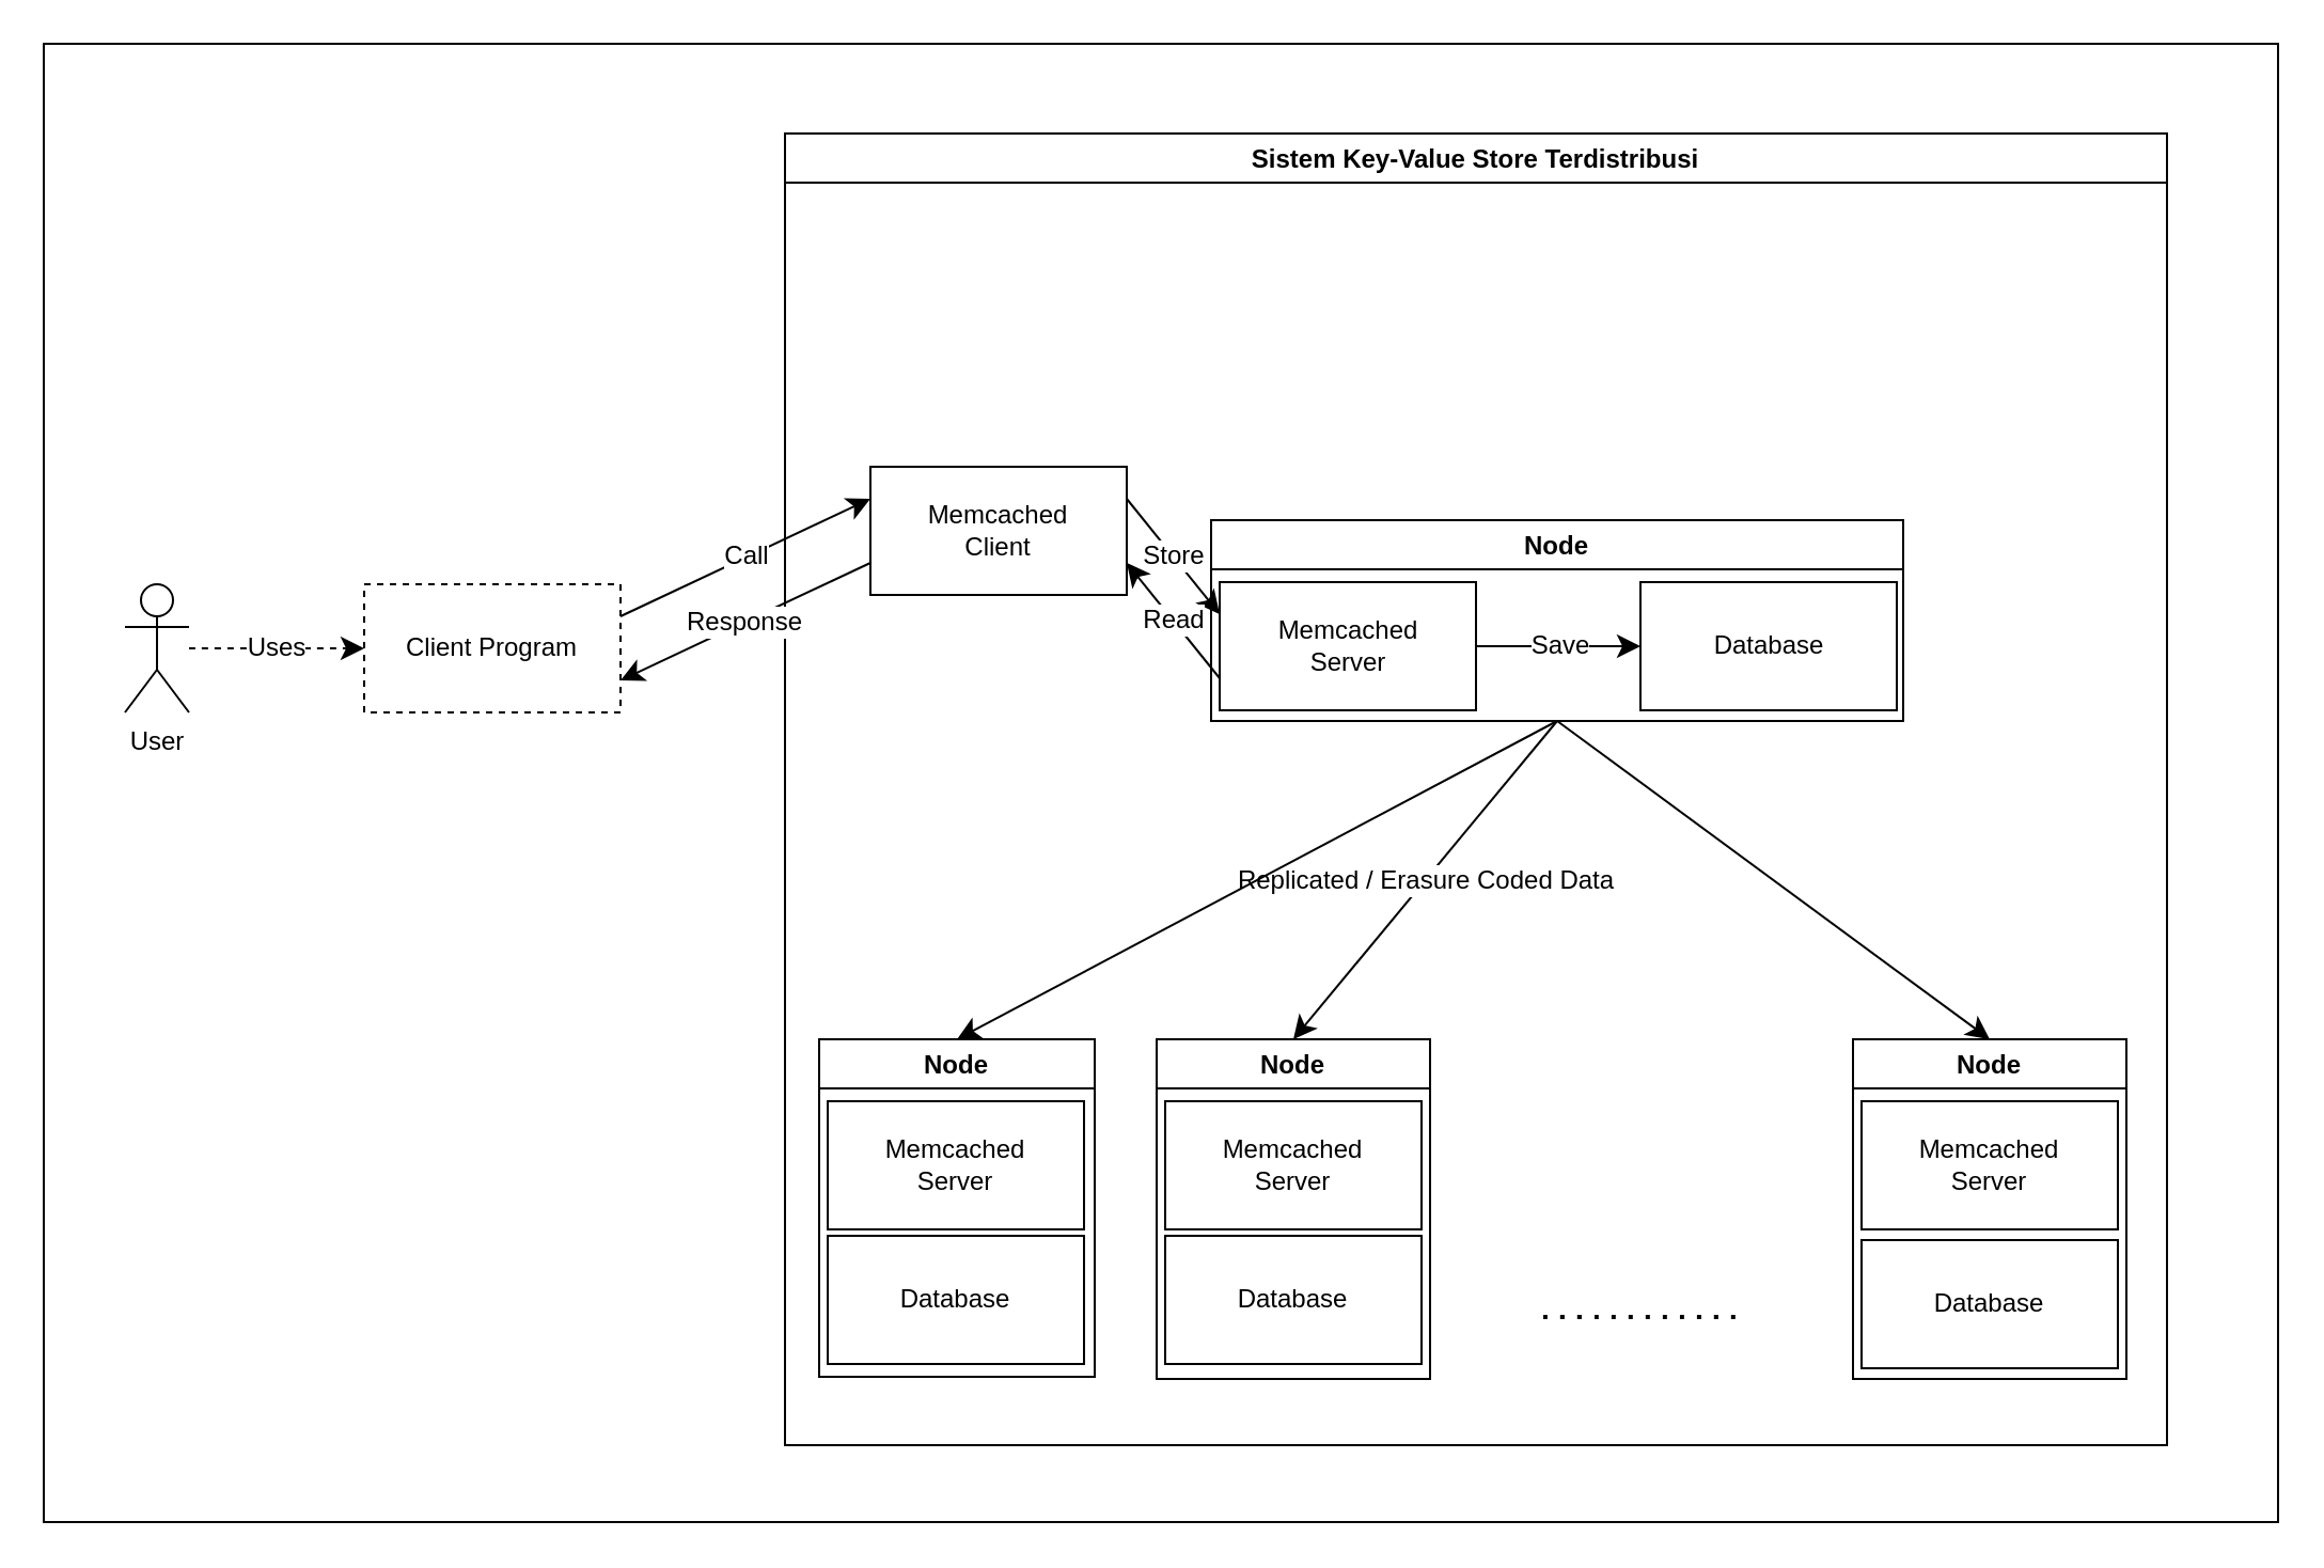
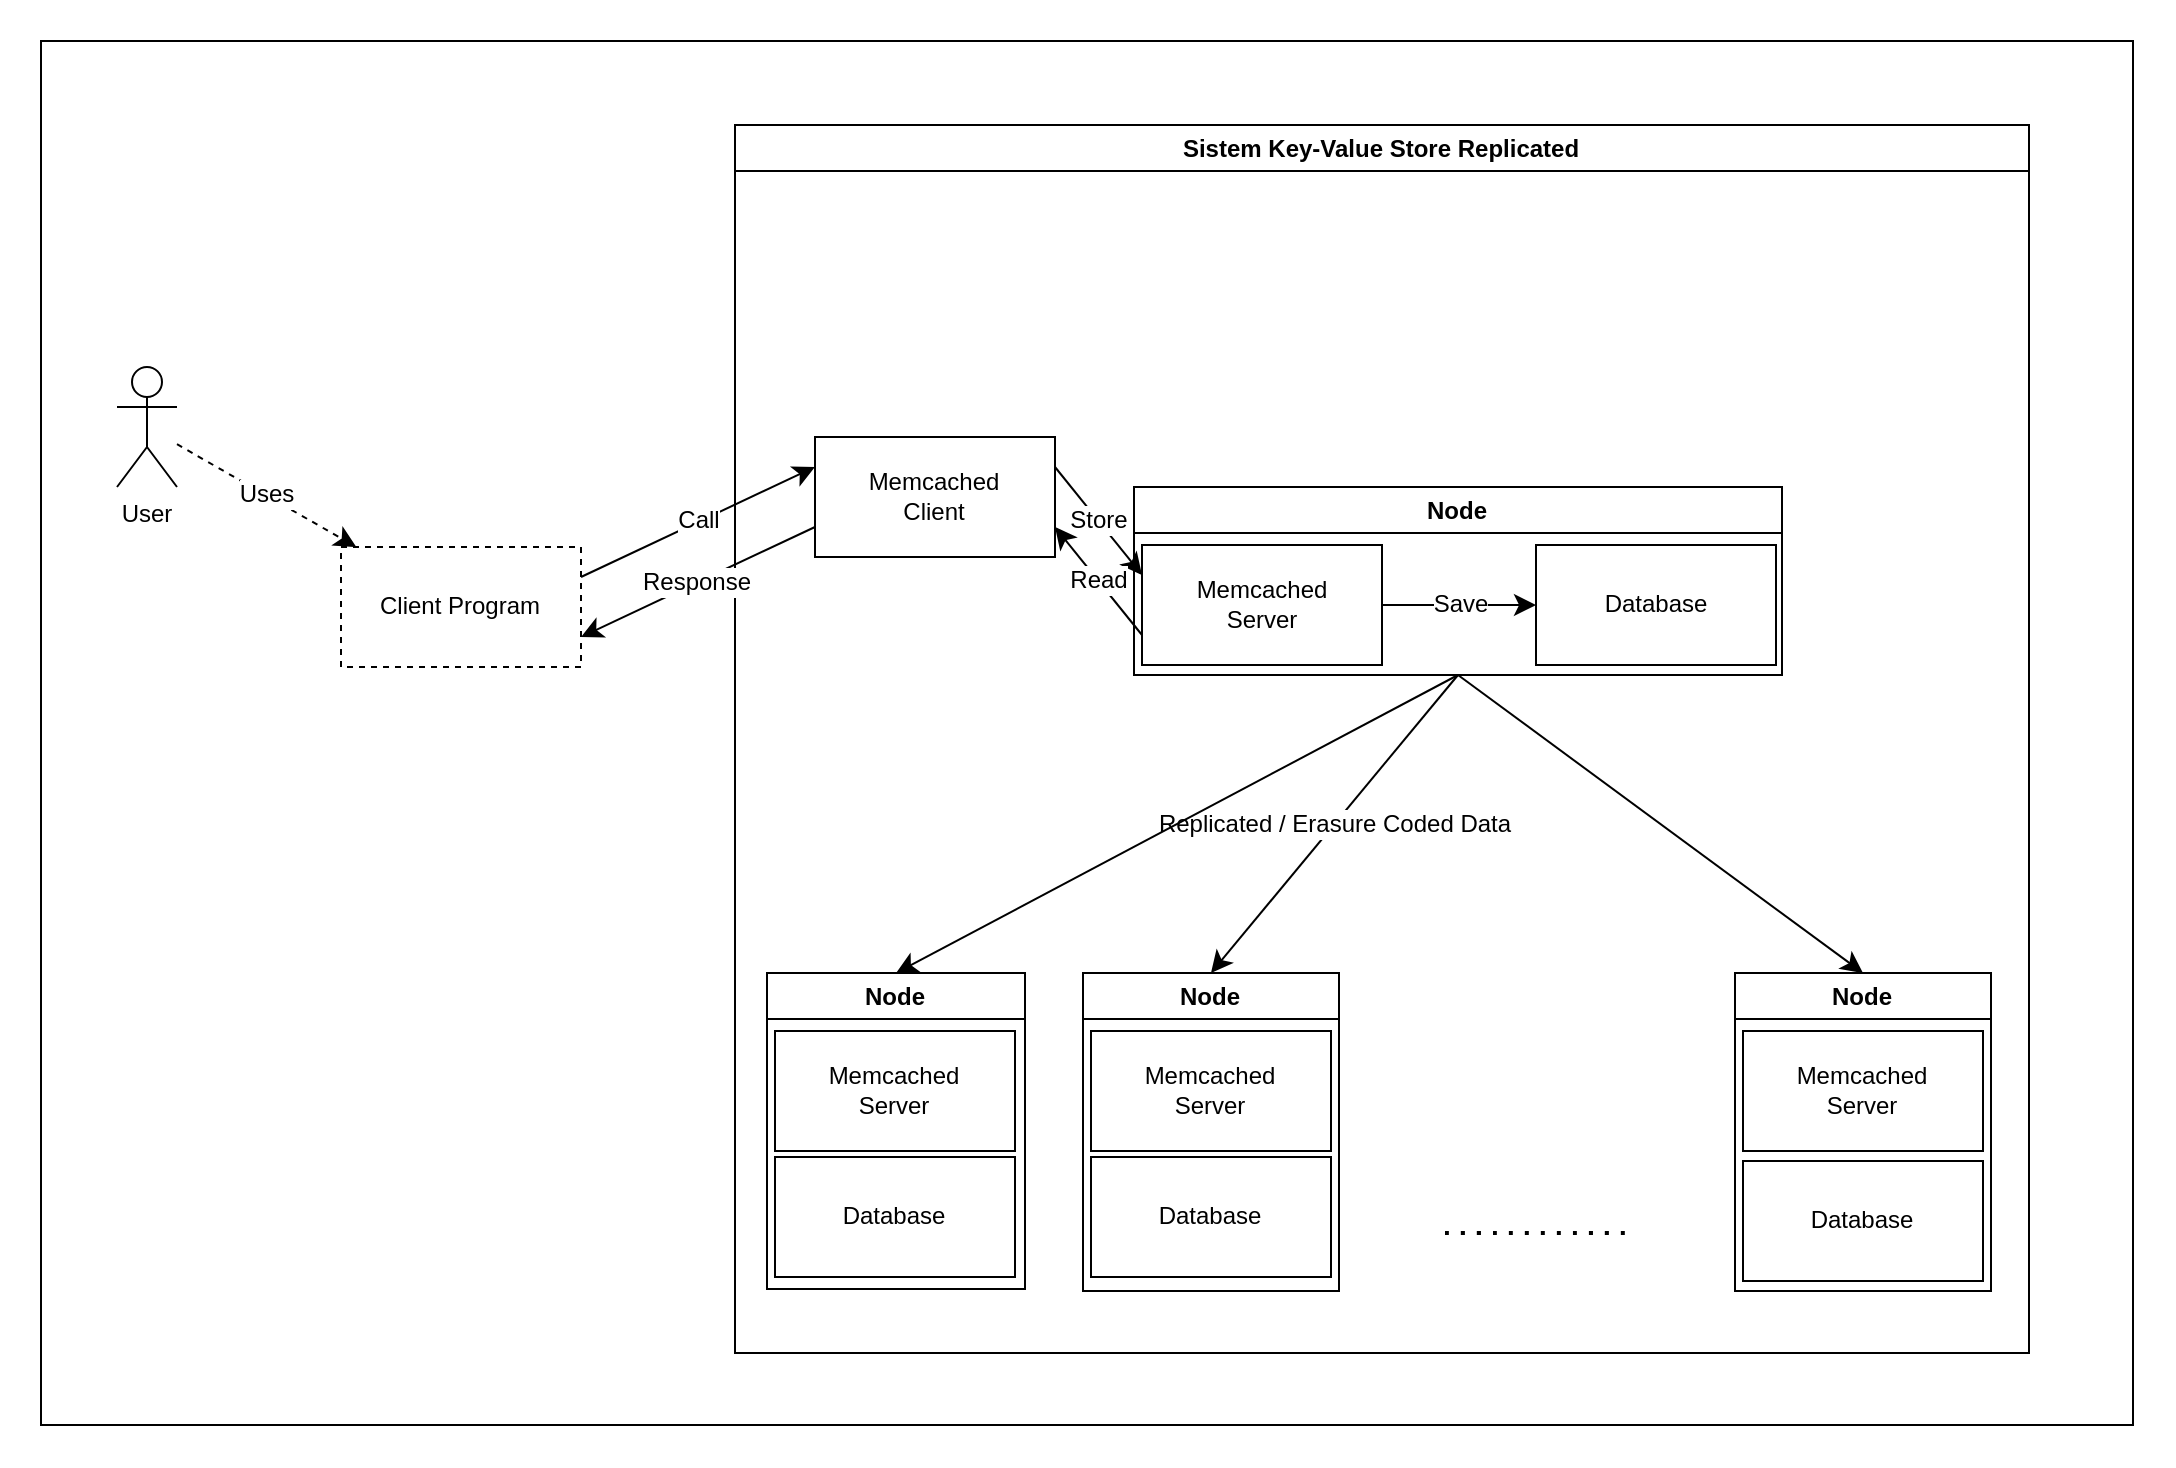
  <mxCell id="0" />
  <mxCell id="1" parent="0" />
  <mxCell id="2" value="" style="rounded=0;whiteSpace=wrap;html=1;" vertex="1" parent="1"><mxGeometry x="20" y="20" width="1046" height="692" as="geometry" /></mxCell>
- <mxCell id="3" value="Sistem Key-Value Store Terdistribusi" style="swimlane;" vertex="1" parent="1"><mxGeometry x="367" y="62" width="647" height="614" as="geometry" /></mxCell>
+ <mxCell id="3" value="Sistem Key-Value Store Replicated" style="swimlane;" vertex="1" parent="1"><mxGeometry x="367" y="62" width="647" height="614" as="geometry" /></mxCell>
  <mxCell id="4" value="Node" style="swimlane;" vertex="1" parent="3"><mxGeometry x="199.5" y="181" width="324" height="94" as="geometry" /></mxCell>
  <mxCell id="5" value="Save" style="edgeStyle=none;curved=1;rounded=0;orthogonalLoop=1;jettySize=auto;html=1;fontSize=12;startSize=8;endSize=8;" edge="1" parent="4" source="6" target="7"><mxGeometry relative="1" as="geometry" /></mxCell>
  <mxCell id="6" value="Memcached&lt;br&gt;Server" style="rounded=0;whiteSpace=wrap;html=1;" vertex="1" parent="4"><mxGeometry x="4" y="29" width="120" height="60" as="geometry" /></mxCell>
  <mxCell id="7" value="Database" style="rounded=0;whiteSpace=wrap;html=1;" vertex="1" parent="4"><mxGeometry x="201" y="29" width="120" height="60" as="geometry" /></mxCell>
  <mxCell id="8" value="Node" style="swimlane;" vertex="1" parent="3"><mxGeometry x="16" y="424" width="129" height="158" as="geometry" /></mxCell>
  <mxCell id="9" value="Memcached&lt;br&gt;Server" style="rounded=0;whiteSpace=wrap;html=1;" vertex="1" parent="8"><mxGeometry x="4" y="29" width="120" height="60" as="geometry" /></mxCell>
  <mxCell id="10" value="Database" style="rounded=0;whiteSpace=wrap;html=1;" vertex="1" parent="8"><mxGeometry x="4" y="92" width="120" height="60" as="geometry" /></mxCell>
  <mxCell id="11" value="" style="endArrow=none;dashed=1;html=1;dashPattern=1 3;strokeWidth=2;rounded=0;fontSize=12;startSize=8;endSize=8;curved=1;" edge="1" parent="3"><mxGeometry width="50" height="50" relative="1" as="geometry"><mxPoint x="355" y="554" as="sourcePoint" /><mxPoint x="451" y="554" as="targetPoint" /></mxGeometry></mxCell>
  <mxCell id="12" value="Node" style="swimlane;" vertex="1" parent="3"><mxGeometry x="500" y="424" width="128" height="159" as="geometry" /></mxCell>
  <mxCell id="13" value="Memcached&lt;br&gt;Server" style="rounded=0;whiteSpace=wrap;html=1;" vertex="1" parent="12"><mxGeometry x="4" y="29" width="120" height="60" as="geometry" /></mxCell>
  <mxCell id="14" value="Database" style="rounded=0;whiteSpace=wrap;html=1;" vertex="1" parent="12"><mxGeometry x="4" y="94" width="120" height="60" as="geometry" /></mxCell>
  <mxCell id="15" style="edgeStyle=none;curved=1;rounded=0;orthogonalLoop=1;jettySize=auto;html=1;exitX=0.75;exitY=0;exitDx=0;exitDy=0;fontSize=12;startSize=8;endSize=8;" edge="1" parent="3" source="12" target="12"><mxGeometry relative="1" as="geometry" /></mxCell>
  <mxCell id="16" value="Node" style="swimlane;" vertex="1" parent="3"><mxGeometry x="174" y="424" width="128" height="159" as="geometry" /></mxCell>
  <mxCell id="17" value="Memcached&lt;br&gt;Server" style="rounded=0;whiteSpace=wrap;html=1;" vertex="1" parent="16"><mxGeometry x="4" y="29" width="120" height="60" as="geometry" /></mxCell>
  <mxCell id="18" value="Database" style="rounded=0;whiteSpace=wrap;html=1;" vertex="1" parent="16"><mxGeometry x="4" y="92" width="120" height="60" as="geometry" /></mxCell>
  <mxCell id="19" value="Replicated / Erasure Coded Data" style="endArrow=classic;html=1;rounded=0;fontSize=12;startSize=8;endSize=8;curved=1;exitX=0.5;exitY=1;exitDx=0;exitDy=0;entryX=0.5;entryY=0;entryDx=0;entryDy=0;" edge="1" parent="3" source="4" target="16"><mxGeometry width="50" height="50" relative="1" as="geometry"><mxPoint x="276" y="376" as="sourcePoint" /><mxPoint x="326" y="326" as="targetPoint" /></mxGeometry></mxCell>
  <mxCell id="20" value="" style="endArrow=classic;html=1;rounded=0;fontSize=12;startSize=8;endSize=8;curved=1;exitX=0.5;exitY=1;exitDx=0;exitDy=0;entryX=0.5;entryY=0;entryDx=0;entryDy=0;" edge="1" parent="3" source="4" target="12"><mxGeometry width="50" height="50" relative="1" as="geometry"><mxPoint x="276" y="376" as="sourcePoint" /><mxPoint x="326" y="326" as="targetPoint" /></mxGeometry></mxCell>
  <mxCell id="21" value="" style="endArrow=classic;html=1;rounded=0;fontSize=12;startSize=8;endSize=8;curved=1;exitX=0.5;exitY=1;exitDx=0;exitDy=0;entryX=0.5;entryY=0;entryDx=0;entryDy=0;" edge="1" parent="3" source="4" target="8"><mxGeometry width="50" height="50" relative="1" as="geometry"><mxPoint x="276" y="376" as="sourcePoint" /><mxPoint x="326" y="326" as="targetPoint" /></mxGeometry></mxCell>
  <mxCell id="22" value="Uses" style="edgeStyle=none;curved=1;rounded=0;orthogonalLoop=1;jettySize=auto;html=1;fontSize=12;startSize=8;endSize=8;dashed=1;" edge="1" parent="1" source="23" target="25"><mxGeometry relative="1" as="geometry" /></mxCell>
- <mxCell id="23" value="User" style="shape=umlActor;verticalLabelPosition=bottom;verticalAlign=top;html=1;outlineConnect=0;" vertex="1" parent="1"><mxGeometry x="58" y="273" width="30" height="60" as="geometry" /></mxCell>
+ <mxCell id="23" value="User" style="shape=umlActor;verticalLabelPosition=bottom;verticalAlign=top;html=1;outlineConnect=0;" vertex="1" parent="1"><mxGeometry x="58" y="183" width="30" height="60" as="geometry" /></mxCell>
  <mxCell id="24" value="Call" style="edgeStyle=none;curved=1;rounded=0;orthogonalLoop=1;jettySize=auto;html=1;fontSize=12;startSize=8;endSize=8;exitX=1;exitY=0.25;exitDx=0;exitDy=0;entryX=0;entryY=0.25;entryDx=0;entryDy=0;" edge="1" parent="1" source="25" target="27"><mxGeometry relative="1" as="geometry" /></mxCell>
  <mxCell id="25" value="Client Program" style="rounded=0;whiteSpace=wrap;html=1;dashed=1;" vertex="1" parent="1"><mxGeometry x="170" y="273" width="120" height="60" as="geometry" /></mxCell>
  <mxCell id="26" value="Store" style="edgeStyle=none;curved=1;rounded=0;orthogonalLoop=1;jettySize=auto;html=1;fontSize=12;startSize=8;endSize=8;exitX=1;exitY=0.25;exitDx=0;exitDy=0;entryX=0;entryY=0.25;entryDx=0;entryDy=0;" edge="1" parent="1" source="27" target="6"><mxGeometry relative="1" as="geometry"><Array as="points" /></mxGeometry></mxCell>
  <mxCell id="27" value="Memcached&lt;br&gt;Client" style="rounded=0;whiteSpace=wrap;html=1;" vertex="1" parent="1"><mxGeometry x="407" y="218" width="120" height="60" as="geometry" /></mxCell>
  <mxCell id="28" value="Response" style="endArrow=classic;html=1;rounded=0;fontSize=12;startSize=8;endSize=8;curved=1;exitX=0;exitY=0.75;exitDx=0;exitDy=0;entryX=1;entryY=0.75;entryDx=0;entryDy=0;" edge="1" parent="1" source="27" target="25"><mxGeometry width="50" height="50" relative="1" as="geometry"><mxPoint x="370" y="422" as="sourcePoint" /><mxPoint x="420" y="372" as="targetPoint" /></mxGeometry></mxCell>
  <mxCell id="29" value="Read" style="endArrow=classic;html=1;rounded=0;fontSize=12;startSize=8;endSize=8;curved=1;exitX=0;exitY=0.75;exitDx=0;exitDy=0;entryX=1;entryY=0.75;entryDx=0;entryDy=0;" edge="1" parent="1" source="6" target="27"><mxGeometry width="50" height="50" relative="1" as="geometry"><mxPoint x="593" y="288" as="sourcePoint" /><mxPoint x="643" y="238" as="targetPoint" /></mxGeometry></mxCell>
